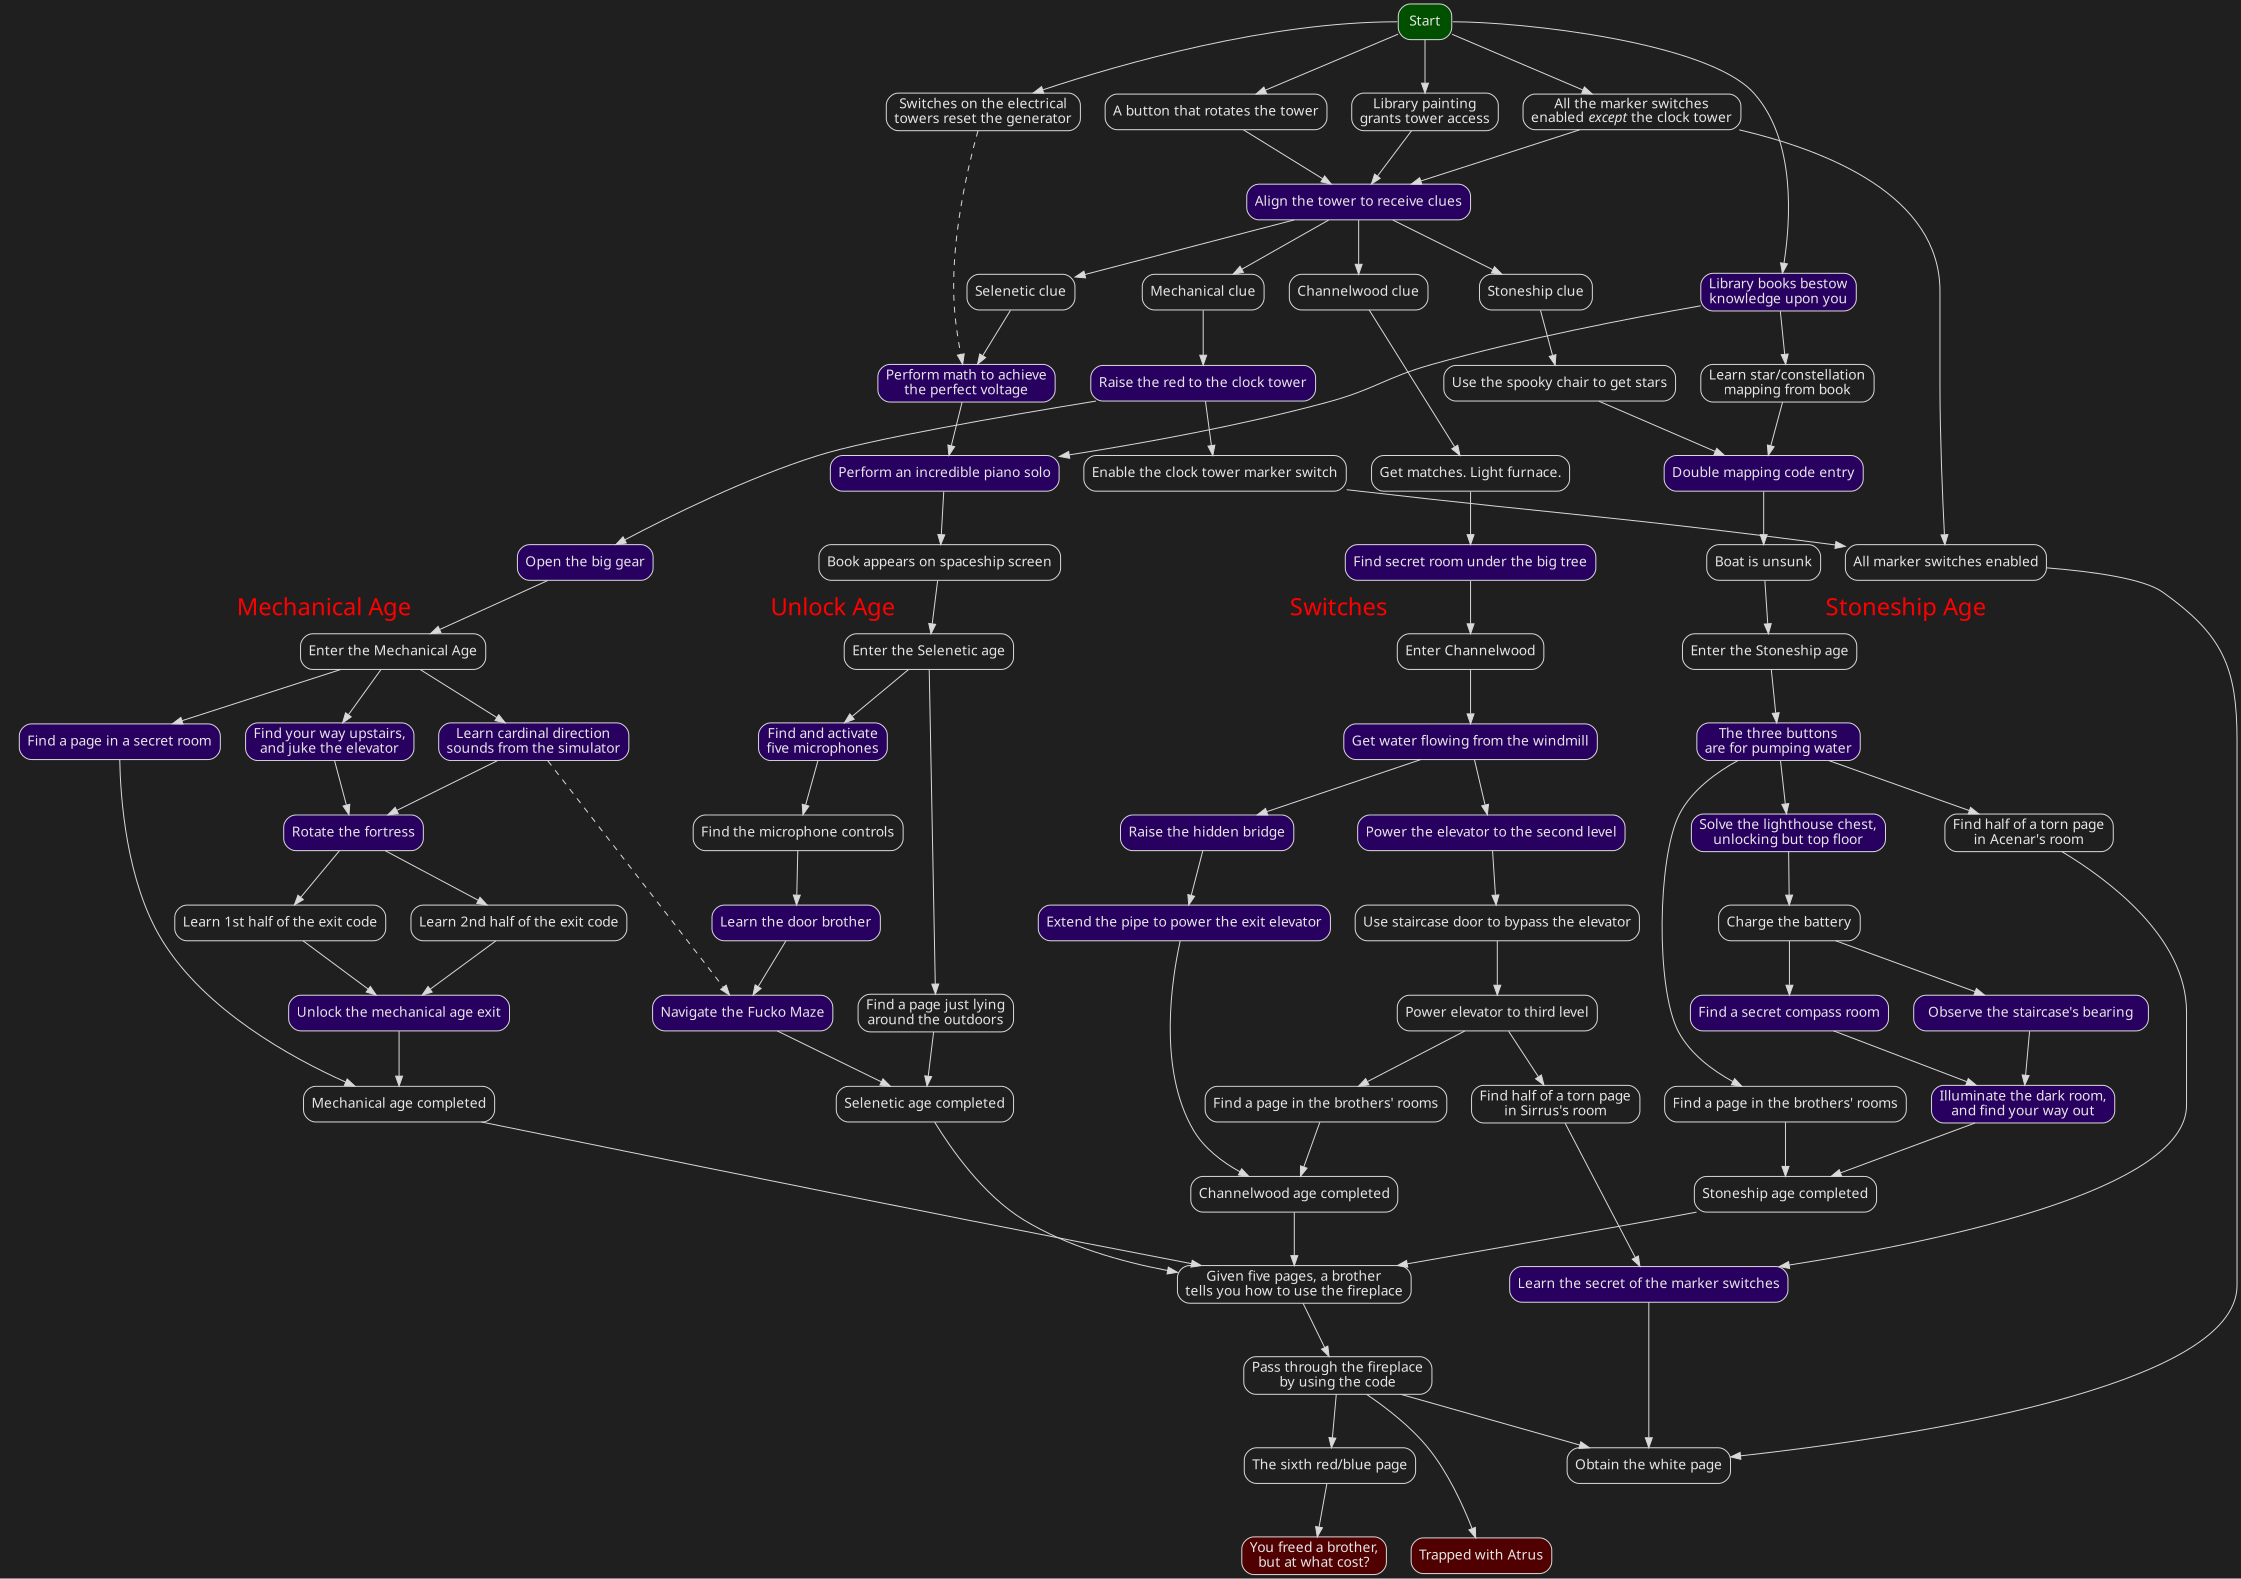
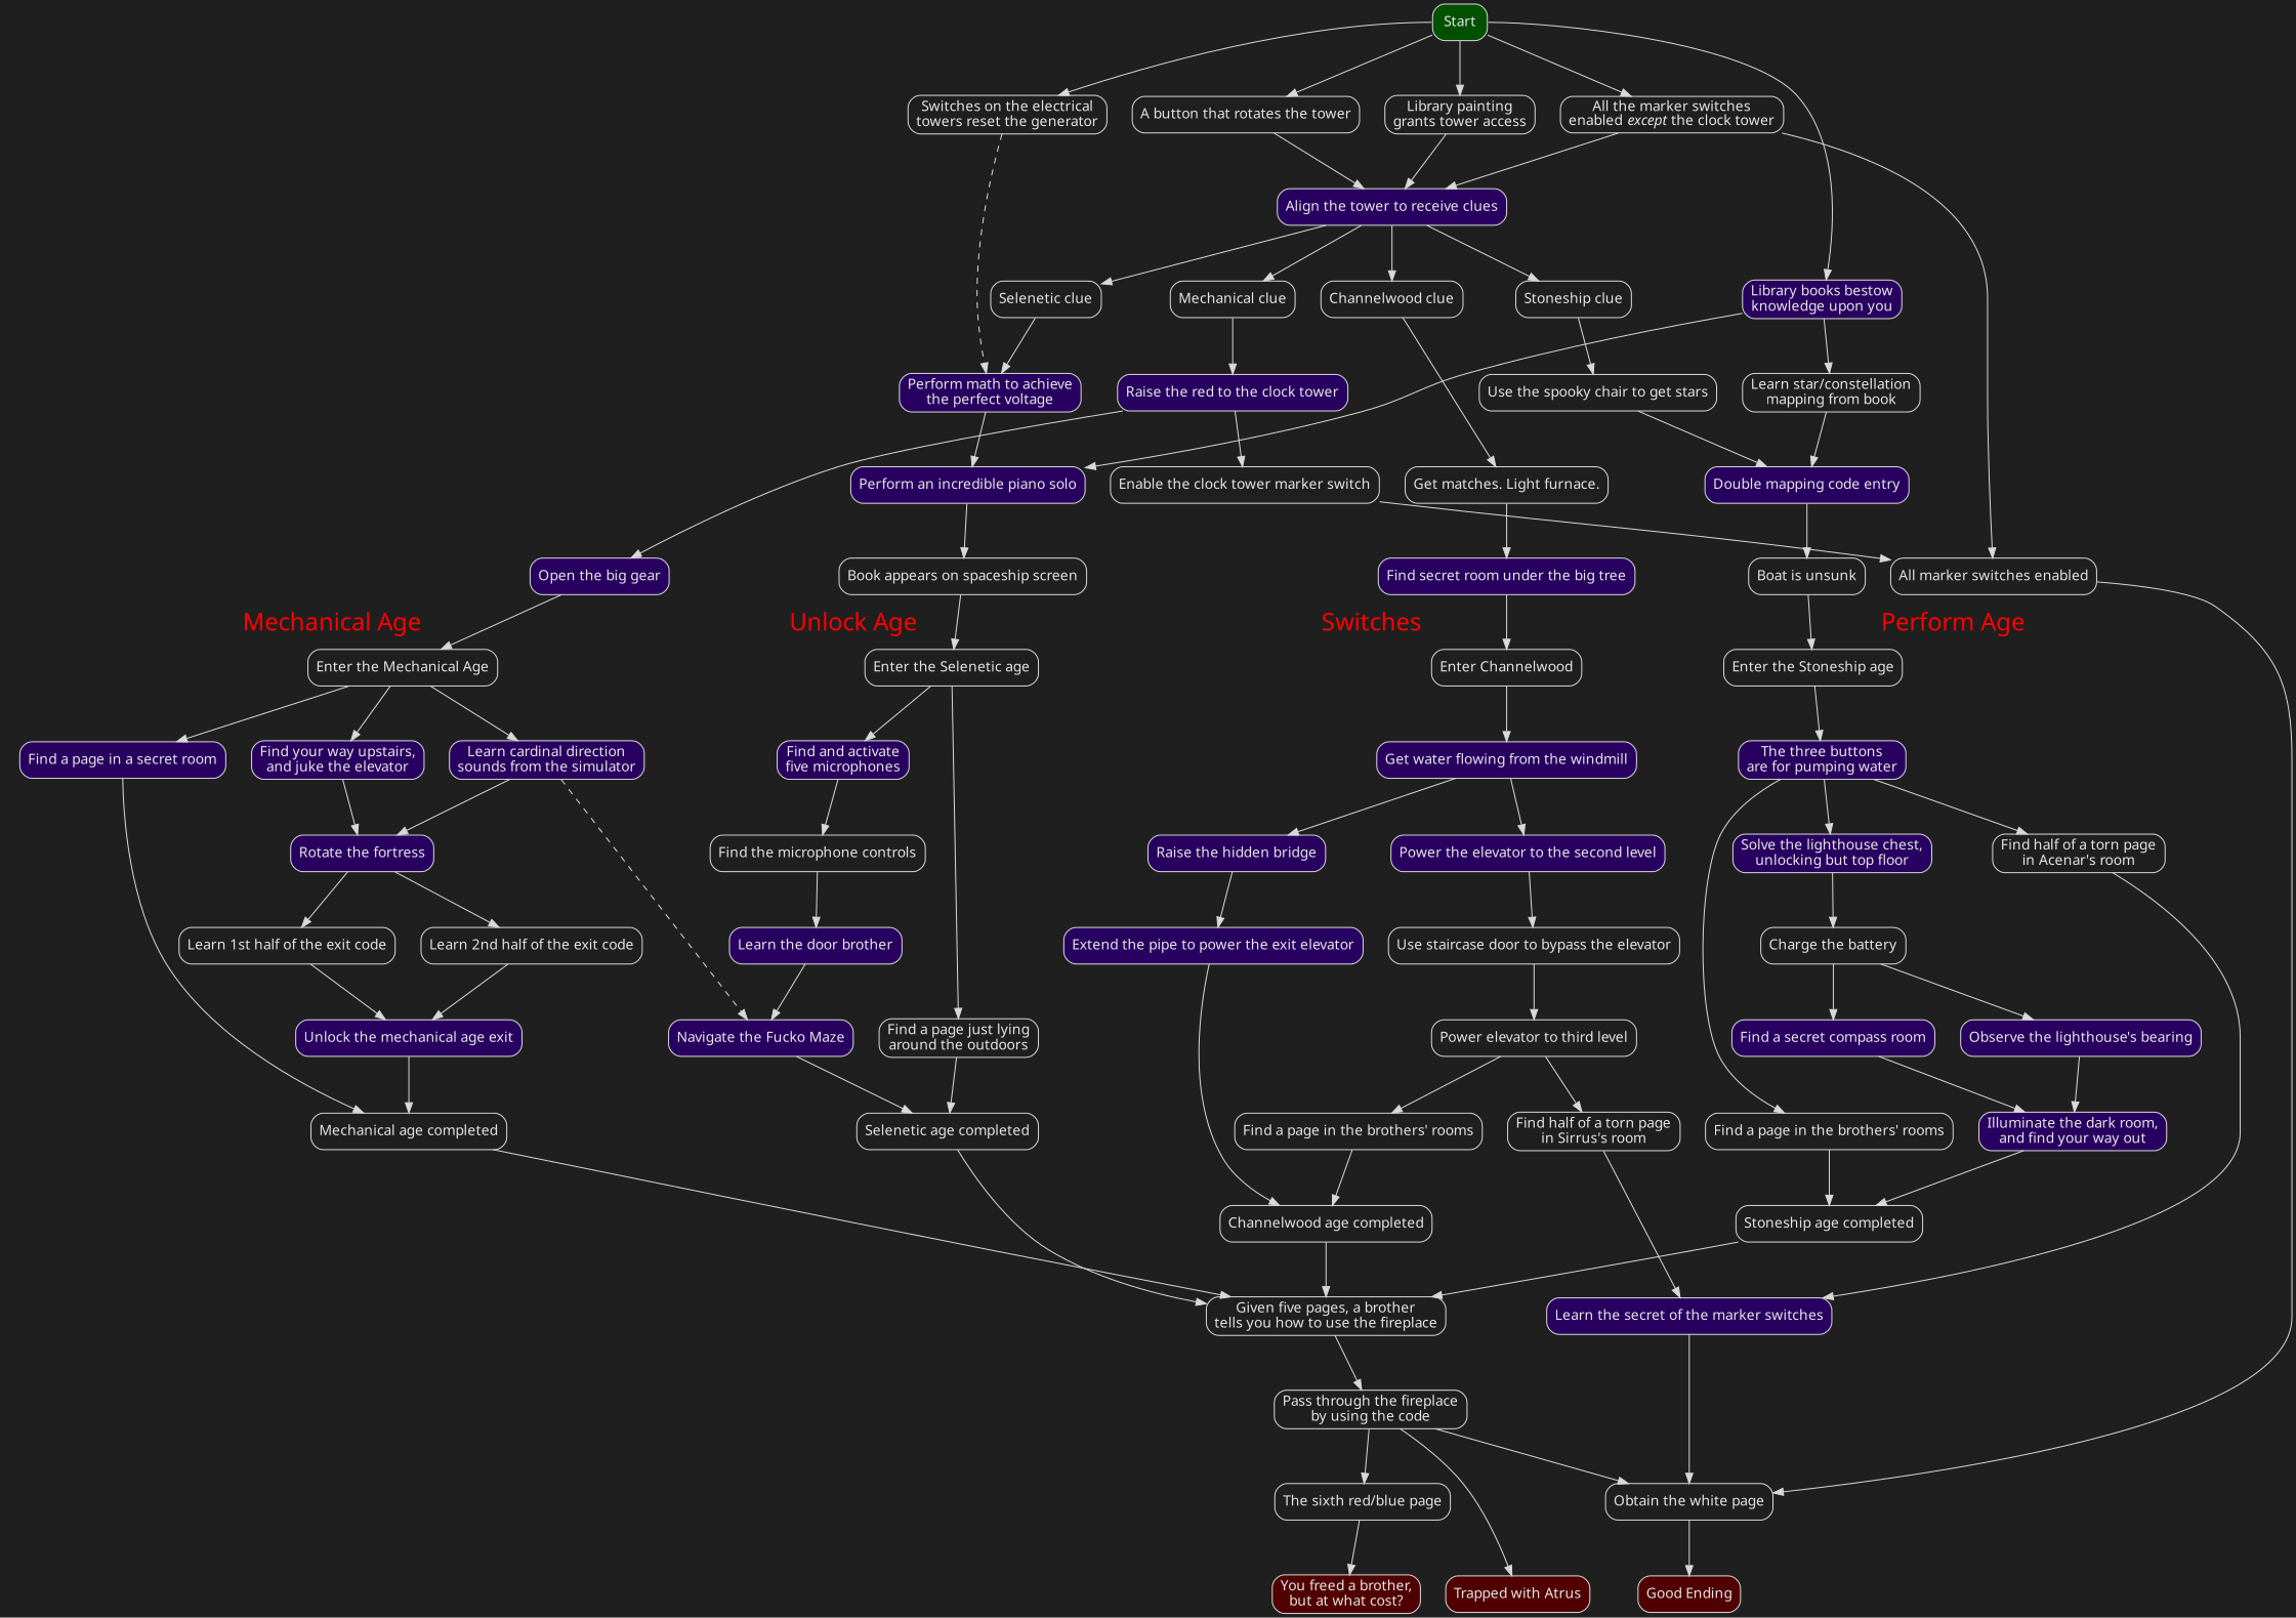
  digraph {
    bgcolor=gray12
    fontcolor=red
    fontname="Noto Sans"
    fontsize=24
    labeljust=c
    labelloc=t
    newrank=true
    nodesep=0.35
    pencolor=red
    rankdir=TB
    ranksep=0.75
    node [color=gray85 fontcolor=gray90 fontname="Noto Sans" shape=box style=rounded]
    edge [color=gray85 fontcolor=gray90 fontname="Noto Sans"]
    n1 [fillcolor="#500000" group=endings label="Trapped with Atrus" style="rounded,filled"]
    n2 [fillcolor="#500000" group=endings label="You freed a brother,\nbut at what cost?" style="rounded,filled"]
+   n3 [fillcolor="#500000" group=endings label="Good Ending" style="rounded,filled"]
    n4 [label="Given five pages, a brother\ntells you how to use the fireplace"]
    n5 [label="Pass through the fireplace\nby using the code"]
    n6 [label="Obtain the white page"]
    n7 [label="The sixth red/blue page"]
    n8 [fillcolor="#280060" label="Learn the secret of the marker switches" style="rounded,filled"]
    n9 [fillcolor="#005000" label=Start style="rounded,filled"]
    n10 [label="Boat is unsunk"]
    n11 [fillcolor="#280060" label="Open the big gear" style="rounded,filled"]
    n12 [label="Book appears on spaceship screen"]
    n13 [fillcolor="#280060" label="Find secret room under the big tree" style="rounded,filled"]
    n14 [label="Enter the Selenetic age"]
    n15 [label="Find a page just lying\naround the outdoors"]
    n16 [fillcolor="#280060" label="Find and activate\nfive microphones" style="rounded,filled"]
    n17 [label="Find the microphone controls"]
    n18 [fillcolor="#280060" label="Learn the door brother" style="rounded,filled"]
    n19 [fillcolor="#280060" label="Navigate the Fucko Maze" style="rounded,filled"]
    n20 [label="Selenetic age completed"]
    n21 [label="Enter the Mechanical Age"]
    n22 [fillcolor="#280060" label="Find a page in a secret room" style="rounded,filled"]
    n23 [fillcolor="#280060" label="Learn cardinal direction\nsounds from the simulator" style="rounded,filled"]
    n24 [fillcolor="#280060" label="Find your way upstairs,\nand juke the elevator" style="rounded,filled"]
    n25 [fillcolor="#280060" label="Rotate the fortress" style="rounded,filled"]
    n26 [label="Learn 2nd half of the exit code"]
    n27 [label="Learn 1st half of the exit code"]
    n28 [fillcolor="#280060" label="Unlock the mechanical age exit" style="rounded,filled"]
    n29 [label="Mechanical age completed"]
    n30 [label="Enter the Stoneship age"]
    n31 [fillcolor="#280060" label="The three buttons\nare for pumping water" style="rounded,filled"]
    n32 [label="Find a page in the brothers' rooms"]
    n33 [label="Find half of a torn page\nin Acenar's room"]
    n34 [fillcolor="#280060" label="Solve the lighthouse chest,\nunlocking but top floor" style="rounded,filled"]
    n35 [label="Charge the battery"]
    n36 [fillcolor="#280060" label="Find a secret compass room" style="rounded,filled"]
-   n37 [fillcolor="#280060" label="Observe the staircase's bearing" style="rounded,filled"]
+   n37 [fillcolor="#280060" label="Observe the lighthouse's bearing" style="rounded,filled"]
    n38 [fillcolor="#280060" label="Illuminate the dark room,\nand find your way out" style="rounded,filled"]
    n39 [label="Stoneship age completed"]
    n40 [label="Enter Channelwood"]
    n41 [fillcolor="#280060" label="Get water flowing from the windmill" style="rounded,filled"]
    n42 [fillcolor="#280060" label="Raise the hidden bridge" style="rounded,filled"]
    n43 [fillcolor="#280060" label="Extend the pipe to power the exit elevator" style="rounded,filled"]
    n44 [fillcolor="#280060" label="Power the elevator to the second level" style="rounded,filled"]
    n45 [label="Use staircase door to bypass the elevator"]
    n46 [label="Power elevator to third level"]
    n47 [label="Find half of a torn page\nin Sirrus's room"]
    n48 [label="Find a page in the brothers' rooms"]
    n49 [label="Channelwood age completed"]
    n50 [fillcolor="#280060" label="Library books bestow\nknowledge upon you" style="rounded,filled"]
    n51 [label="Switches on the electrical\ntowers reset the generator"]
    n52 [fillcolor="#280060" label="Perform math to achieve\nthe perfect voltage" style="rounded,filled"]
    n53 [label="A button that rotates the tower"]
    n54 [label=<All the marker switches<br/>enabled <i>except </i>the clock tower>]
    n55 [label="Library painting\ngrants tower access"]
    n56 [fillcolor="#280060" label="Perform an incredible piano solo" style="rounded,filled"]
    n57 [label="Learn star/constellation\nmapping from book"]
    n58 [fillcolor="#280060" label="Align the tower to receive clues" style="rounded,filled"]
    n59 [label="All marker switches enabled"]
    n60 [label="Stoneship clue"]
    n61 [label="Mechanical clue"]
    n62 [label="Selenetic clue"]
    n63 [label="Channelwood clue"]
    n64 [fillcolor="#280060" label="Double mapping code entry" style="rounded,filled"]
    n65 [label="Use the spooky chair to get stars"]
    n66 [fillcolor="#280060" label="Raise the red to the clock tower" style="rounded,filled"]
    n67 [label="Get matches. Light furnace."]
    n68 [label="Enable the clock tower marker switch"]
    subgraph sub_1 {
      n1
      n2
+     n3
      n4
      n5
      n6
      n7
      n8
    }
    subgraph sub_2 {
      rank=sink
      n1
      n2
+     n3
    }
    subgraph sub_3 {
      rank=source
      n9
    }
    subgraph sub_4 {
      rank=same
      n10
      n11
      n12
      n13
    }
    subgraph sub_5 {
      penwidth=0
      subgraph cluster_6 {
        label="Unlock Age"
        penwidth=0
        n14
        n15
        n16
        n17
        n18
        n19
        n20
      }
      subgraph cluster_7 {
        label="Mechanical Age"
        penwidth=0
        n21
        n22
        n23
        n24
        n25
        n26
        n27
        n28
        n29
      }
      subgraph cluster_8 {
-       label="Stoneship Age"
+       label="Perform Age"
        penwidth=0
        n30
        n31
        n32
        n33
        n34
        n35
        n36
        n37
        n38
        n39
      }
      subgraph cluster_9 {
        label=Switches
        penwidth=0
        n40
        n41
        n42
        n43
        n44
        n45
        n46
        n47
        n48
        n49
      }
    }
    subgraph sub_10 {
      n19
      n23
      n50
      n51
      n52
    }
    n4 -> n5
    n5 -> n1
    n5 -> n6
    n5 -> n7
+   n6 -> n3
    n7 -> n2
    n8 -> n6 [weight=2]
    n9 -> n50 [tailport=e]
    n9 -> n51 [tailport=w]
    n9 -> n53
    n9 -> n54
    n9 -> n55
    n10 -> n30
    n11 -> n21
    n12 -> n14
    n13 -> n40
    n14 -> n15
    n14 -> n16
    n15 -> n20
    n16 -> n17
    n17 -> n18
    n18 -> n19
    n19 -> n20
    n20 -> n4
    n21 -> n22
    n21 -> n23
    n21 -> n24
    n22 -> n29
    n23 -> n19 [style=dashed weight=0.9]
    n23 -> n25
    n24 -> n25
    n25 -> n26
    n25 -> n27
    n26 -> n28
    n27 -> n28
    n28 -> n29
    n29 -> n4
    n30 -> n31
    n31 -> n32
    n31 -> n33
    n31 -> n34
    n32 -> n39
    n33 -> n8 [weight=1]
    n34 -> n35
    n35 -> n36
    n35 -> n37
    n36 -> n38
    n37 -> n38
    n38 -> n39
    n39 -> n4
    n40 -> n41
    n41 -> n42
    n41 -> n44
    n42 -> n43
    n43 -> n49
    n44 -> n45
    n45 -> n46
    n46 -> n47
    n46 -> n48
    n47 -> n8 [weight=1]
    n48 -> n49
    n49 -> n4
    n50 -> n56
    n50 -> n57
    n51 -> n52 [style=dashed weight=0.9]
    n52 -> n56
    n53 -> n58
    n54 -> n58
    n54 -> n59
    n55 -> n58
    n56 -> n12
    n57 -> n64
    n58 -> n60
    n58 -> n61
    n58 -> n62
    n58 -> n63
    n59 -> n6
    n60 -> n65
    n61 -> n66
    n62 -> n52
    n63 -> n67
    n64 -> n10
    n65 -> n64
    n66 -> n11
    n66 -> n68
    n67 -> n13
    n68 -> n59
  }
